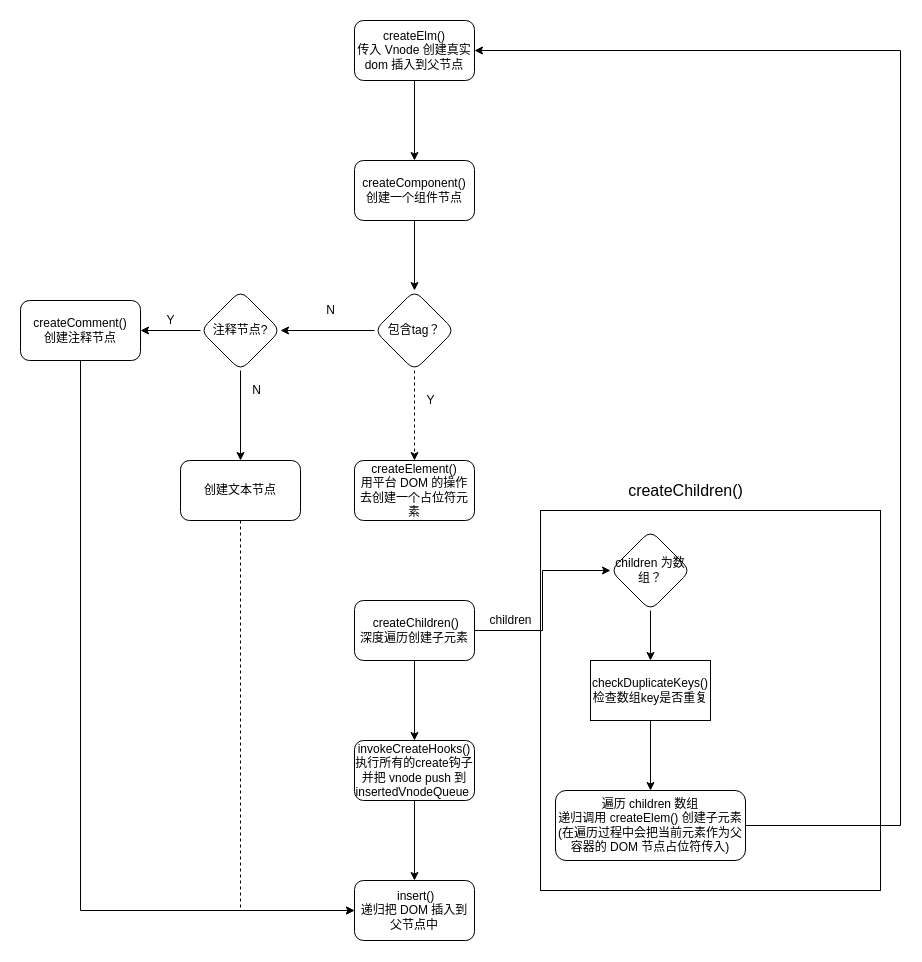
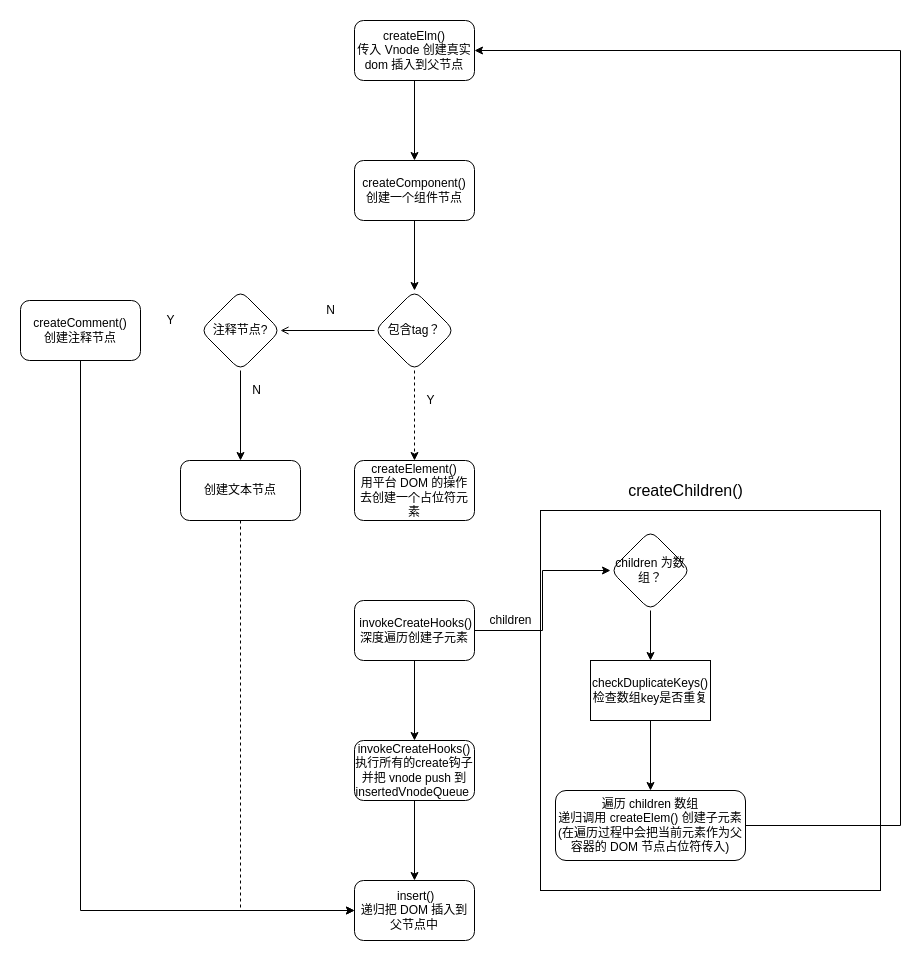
  <mxCell id="0" />
  <mxCell id="1" parent="0" />
  <mxCell id="2" value="" style="edgeStyle=orthogonalEdgeStyle;rounded=0;orthogonalLoop=1;jettySize=auto;html=1;" edge="1" parent="1" source="3" target="5"><mxGeometry relative="1" as="geometry" /></mxCell>
  <mxCell id="3" value="createElm()&lt;br&gt;传入 Vnode 创建真实dom 插入到父节点" style="rounded=1;whiteSpace=wrap;html=1;" vertex="1" parent="1"><mxGeometry x="354" y="20" width="120" height="60" as="geometry" /></mxCell>
  <mxCell id="4" value="" style="edgeStyle=orthogonalEdgeStyle;rounded=0;orthogonalLoop=1;jettySize=auto;html=1;" edge="1" parent="1" source="5" target="8"><mxGeometry relative="1" as="geometry" /></mxCell>
  <mxCell id="5" value="createComponent() 创建一个组件节点" style="whiteSpace=wrap;html=1;rounded=1;" vertex="1" parent="1"><mxGeometry x="354" y="160" width="120" height="60" as="geometry" /></mxCell>
  <mxCell id="6" value="" style="edgeStyle=orthogonalEdgeStyle;rounded=0;orthogonalLoop=1;jettySize=auto;html=1;dashed=1;" edge="1" parent="1" source="8" target="19"><mxGeometry relative="1" as="geometry" /></mxCell>
- <mxCell id="7" style="edgeStyle=orthogonalEdgeStyle;rounded=0;orthogonalLoop=1;jettySize=auto;html=1;" edge="1" parent="1" source="8" target="11"><mxGeometry relative="1" as="geometry" /></mxCell>
+ <mxCell id="7" style="edgeStyle=orthogonalEdgeStyle;rounded=0;orthogonalLoop=1;jettySize=auto;html=1;endArrow=open;" edge="1" parent="1" source="8" target="11"><mxGeometry relative="1" as="geometry" /></mxCell>
  <mxCell id="8" value="包含tag？" style="rhombus;whiteSpace=wrap;html=1;rounded=1;" vertex="1" parent="1"><mxGeometry x="374" y="290" width="80" height="80" as="geometry" /></mxCell>
- <mxCell id="9" value="" style="edgeStyle=orthogonalEdgeStyle;rounded=0;orthogonalLoop=1;jettySize=auto;html=1;" edge="1" parent="1" source="11" target="13"><mxGeometry relative="1" as="geometry" /></mxCell>
  <mxCell id="10" value="" style="edgeStyle=orthogonalEdgeStyle;rounded=0;orthogonalLoop=1;jettySize=auto;html=1;" edge="1" parent="1" source="11" target="16"><mxGeometry relative="1" as="geometry" /></mxCell>
  <mxCell id="11" value="注释节点?" style="rhombus;whiteSpace=wrap;html=1;rounded=1;" vertex="1" parent="1"><mxGeometry x="200" y="290" width="80" height="80" as="geometry" /></mxCell>
  <mxCell id="12" style="edgeStyle=orthogonalEdgeStyle;rounded=0;orthogonalLoop=1;jettySize=auto;html=1;entryX=0;entryY=0.5;entryDx=0;entryDy=0;" edge="1" parent="1" source="13" target="24"><mxGeometry relative="1" as="geometry"><Array as="points"><mxPoint x="80" y="910" /></Array></mxGeometry></mxCell>
  <mxCell id="13" value="createComment() &lt;br&gt;创建注释节点" style="whiteSpace=wrap;html=1;rounded=1;" vertex="1" parent="1"><mxGeometry x="20" y="300" width="120" height="60" as="geometry" /></mxCell>
  <mxCell id="14" value="Y" style="text;html=1;align=center;verticalAlign=middle;resizable=0;points=[];autosize=1;strokeColor=none;" vertex="1" parent="1"><mxGeometry x="160" y="310" width="20" height="20" as="geometry" /></mxCell>
  <mxCell id="15" style="edgeStyle=orthogonalEdgeStyle;rounded=0;orthogonalLoop=1;jettySize=auto;html=1;entryX=0;entryY=0.5;entryDx=0;entryDy=0;dashed=1;" edge="1" parent="1" source="16" target="24"><mxGeometry relative="1" as="geometry"><Array as="points"><mxPoint x="240" y="910" /></Array></mxGeometry></mxCell>
  <mxCell id="16" value="创建文本节点" style="whiteSpace=wrap;html=1;rounded=1;" vertex="1" parent="1"><mxGeometry x="180" y="460" width="120" height="60" as="geometry" /></mxCell>
  <mxCell id="17" value="N" style="text;html=1;align=center;verticalAlign=middle;resizable=0;points=[];autosize=1;strokeColor=none;" vertex="1" parent="1"><mxGeometry x="246" y="380" width="20" height="20" as="geometry" /></mxCell>
  <mxCell id="18" value="N" style="text;html=1;align=center;verticalAlign=middle;resizable=0;points=[];autosize=1;strokeColor=none;" vertex="1" parent="1"><mxGeometry x="320" y="300" width="20" height="20" as="geometry" /></mxCell>
  <mxCell id="19" value="createElement()&lt;br&gt;用平台 DOM 的操作去创建一个占位符元素" style="whiteSpace=wrap;html=1;rounded=1;" vertex="1" parent="1"><mxGeometry x="354" y="460" width="120" height="60" as="geometry" /></mxCell>
  <mxCell id="20" value="" style="edgeStyle=orthogonalEdgeStyle;rounded=0;orthogonalLoop=1;jettySize=auto;html=1;" edge="1" parent="1" source="21" target="23"><mxGeometry relative="1" as="geometry" /></mxCell>
- <mxCell id="21" value="&amp;nbsp;createChildren()&lt;br&gt;深度遍历创建子元素" style="whiteSpace=wrap;html=1;rounded=1;" vertex="1" parent="1"><mxGeometry x="354" y="600" width="120" height="60" as="geometry" /></mxCell>
+ <mxCell id="21" value="&amp;nbsp;invokeCreateHooks()&lt;br&gt;深度遍历创建子元素" style="whiteSpace=wrap;html=1;rounded=1;" vertex="1" parent="1"><mxGeometry x="354" y="600" width="120" height="60" as="geometry" /></mxCell>
  <mxCell id="22" value="" style="edgeStyle=orthogonalEdgeStyle;rounded=0;orthogonalLoop=1;jettySize=auto;html=1;" edge="1" parent="1" source="23" target="24"><mxGeometry relative="1" as="geometry" /></mxCell>
  <mxCell id="23" value="invokeCreateHooks()&lt;br&gt;执行所有的create钩子并把 vnode push 到 insertedVnodeQueue&amp;nbsp;" style="whiteSpace=wrap;html=1;rounded=1;" vertex="1" parent="1"><mxGeometry x="354" y="740" width="120" height="60" as="geometry" /></mxCell>
  <mxCell id="24" value="&lt;font style=&quot;font-size: 12px&quot;&gt;&amp;nbsp;insert()&lt;br&gt;递归把 DOM 插入到父节点中&lt;/font&gt;" style="whiteSpace=wrap;html=1;rounded=1;" vertex="1" parent="1"><mxGeometry x="354" y="880" width="120" height="60" as="geometry" /></mxCell>
  <mxCell id="25" value="Y" style="text;html=1;align=center;verticalAlign=middle;resizable=0;points=[];autosize=1;strokeColor=none;" vertex="1" parent="1"><mxGeometry x="420" y="390" width="20" height="20" as="geometry" /></mxCell>
  <mxCell id="26" value="" style="group" vertex="1" connectable="0" parent="1"><mxGeometry x="540" y="480" width="340" height="410" as="geometry" /></mxCell>
  <mxCell id="27" value="" style="rounded=0;whiteSpace=wrap;html=1;" vertex="1" parent="26"><mxGeometry y="30" width="340" height="380" as="geometry" /></mxCell>
  <mxCell id="28" value="checkDuplicateKeys()&lt;br&gt;检查数组key是否重复" style="whiteSpace=wrap;html=1;rounded=0;" vertex="1" parent="26"><mxGeometry x="50" y="180" width="120" height="60" as="geometry" /></mxCell>
  <mxCell id="29" value="" style="edgeStyle=orthogonalEdgeStyle;rounded=0;orthogonalLoop=1;jettySize=auto;html=1;" edge="1" parent="26" source="30" target="28"><mxGeometry relative="1" as="geometry" /></mxCell>
  <mxCell id="30" value="children 为数组？" style="rhombus;whiteSpace=wrap;html=1;rounded=1;" vertex="1" parent="26"><mxGeometry x="70" y="50" width="80" height="80" as="geometry" /></mxCell>
  <mxCell id="31" value="遍历 children 数组&lt;br&gt;递归调用 createElem() 创建子元素&lt;br&gt;(在遍历过程中会把当前元素作为父容器的 DOM 节点占位符传入)" style="whiteSpace=wrap;html=1;rounded=1;" vertex="1" parent="26"><mxGeometry x="15" y="310" width="190" height="70" as="geometry" /></mxCell>
  <mxCell id="32" value="" style="edgeStyle=orthogonalEdgeStyle;rounded=0;orthogonalLoop=1;jettySize=auto;html=1;" edge="1" parent="26" source="28" target="31"><mxGeometry relative="1" as="geometry" /></mxCell>
  <mxCell id="33" value="&lt;font style=&quot;font-size: 16px&quot;&gt;createChildren()&lt;/font&gt;" style="text;html=1;align=center;verticalAlign=middle;resizable=0;points=[];autosize=1;strokeColor=none;" vertex="1" parent="26"><mxGeometry x="80" width="130" height="20" as="geometry" /></mxCell>
  <mxCell id="34" value="children" style="text;html=1;align=center;verticalAlign=middle;resizable=0;points=[];autosize=1;strokeColor=none;" vertex="1" parent="1"><mxGeometry x="480" y="610" width="60" height="20" as="geometry" /></mxCell>
  <mxCell id="35" style="edgeStyle=orthogonalEdgeStyle;rounded=0;orthogonalLoop=1;jettySize=auto;html=1;" edge="1" parent="1" source="21" target="30"><mxGeometry relative="1" as="geometry" /></mxCell>
  <mxCell id="36" style="edgeStyle=orthogonalEdgeStyle;rounded=0;orthogonalLoop=1;jettySize=auto;html=1;entryX=1;entryY=0.5;entryDx=0;entryDy=0;" edge="1" parent="1" source="31" target="3"><mxGeometry relative="1" as="geometry"><Array as="points"><mxPoint x="900" y="825" /><mxPoint x="900" y="50" /></Array></mxGeometry></mxCell>
